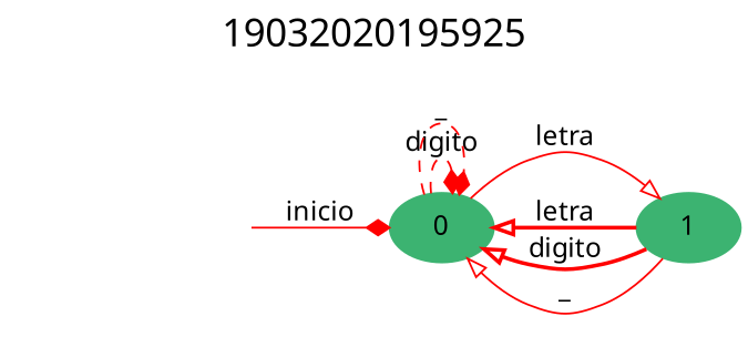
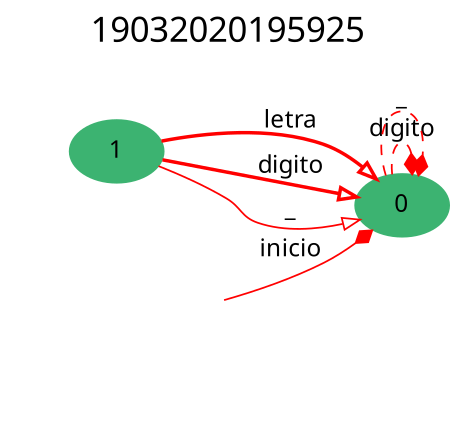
  digraph {
    fontsize=20
    label=19032020195925
    labelloc=t
    rankdir=LR
    fontname="Noto Sans"
    node [color=mediumseagreen style=filled fontname="Noto Sans"]
    edge [color=red style=solid arrowhead=onormal fontname="Noto Sans"]
    0
    1
    secret_node [color=midnightblue fontcolor=white shape=circle style=invis]
    0 -> 0 [label=digito style=dashed arrowhead=diamond]
    0 -> 0 [label=_ style=dashed arrowhead=diamond]
-   0 -> 1 [label=letra]
    1 -> 0 [label=letra style=bold]
    1 -> 0 [label=digito style=bold]
    1 -> 0 [label=_]
    secret_node -> 0 [label=inicio arrowhead=diamond]
  }
